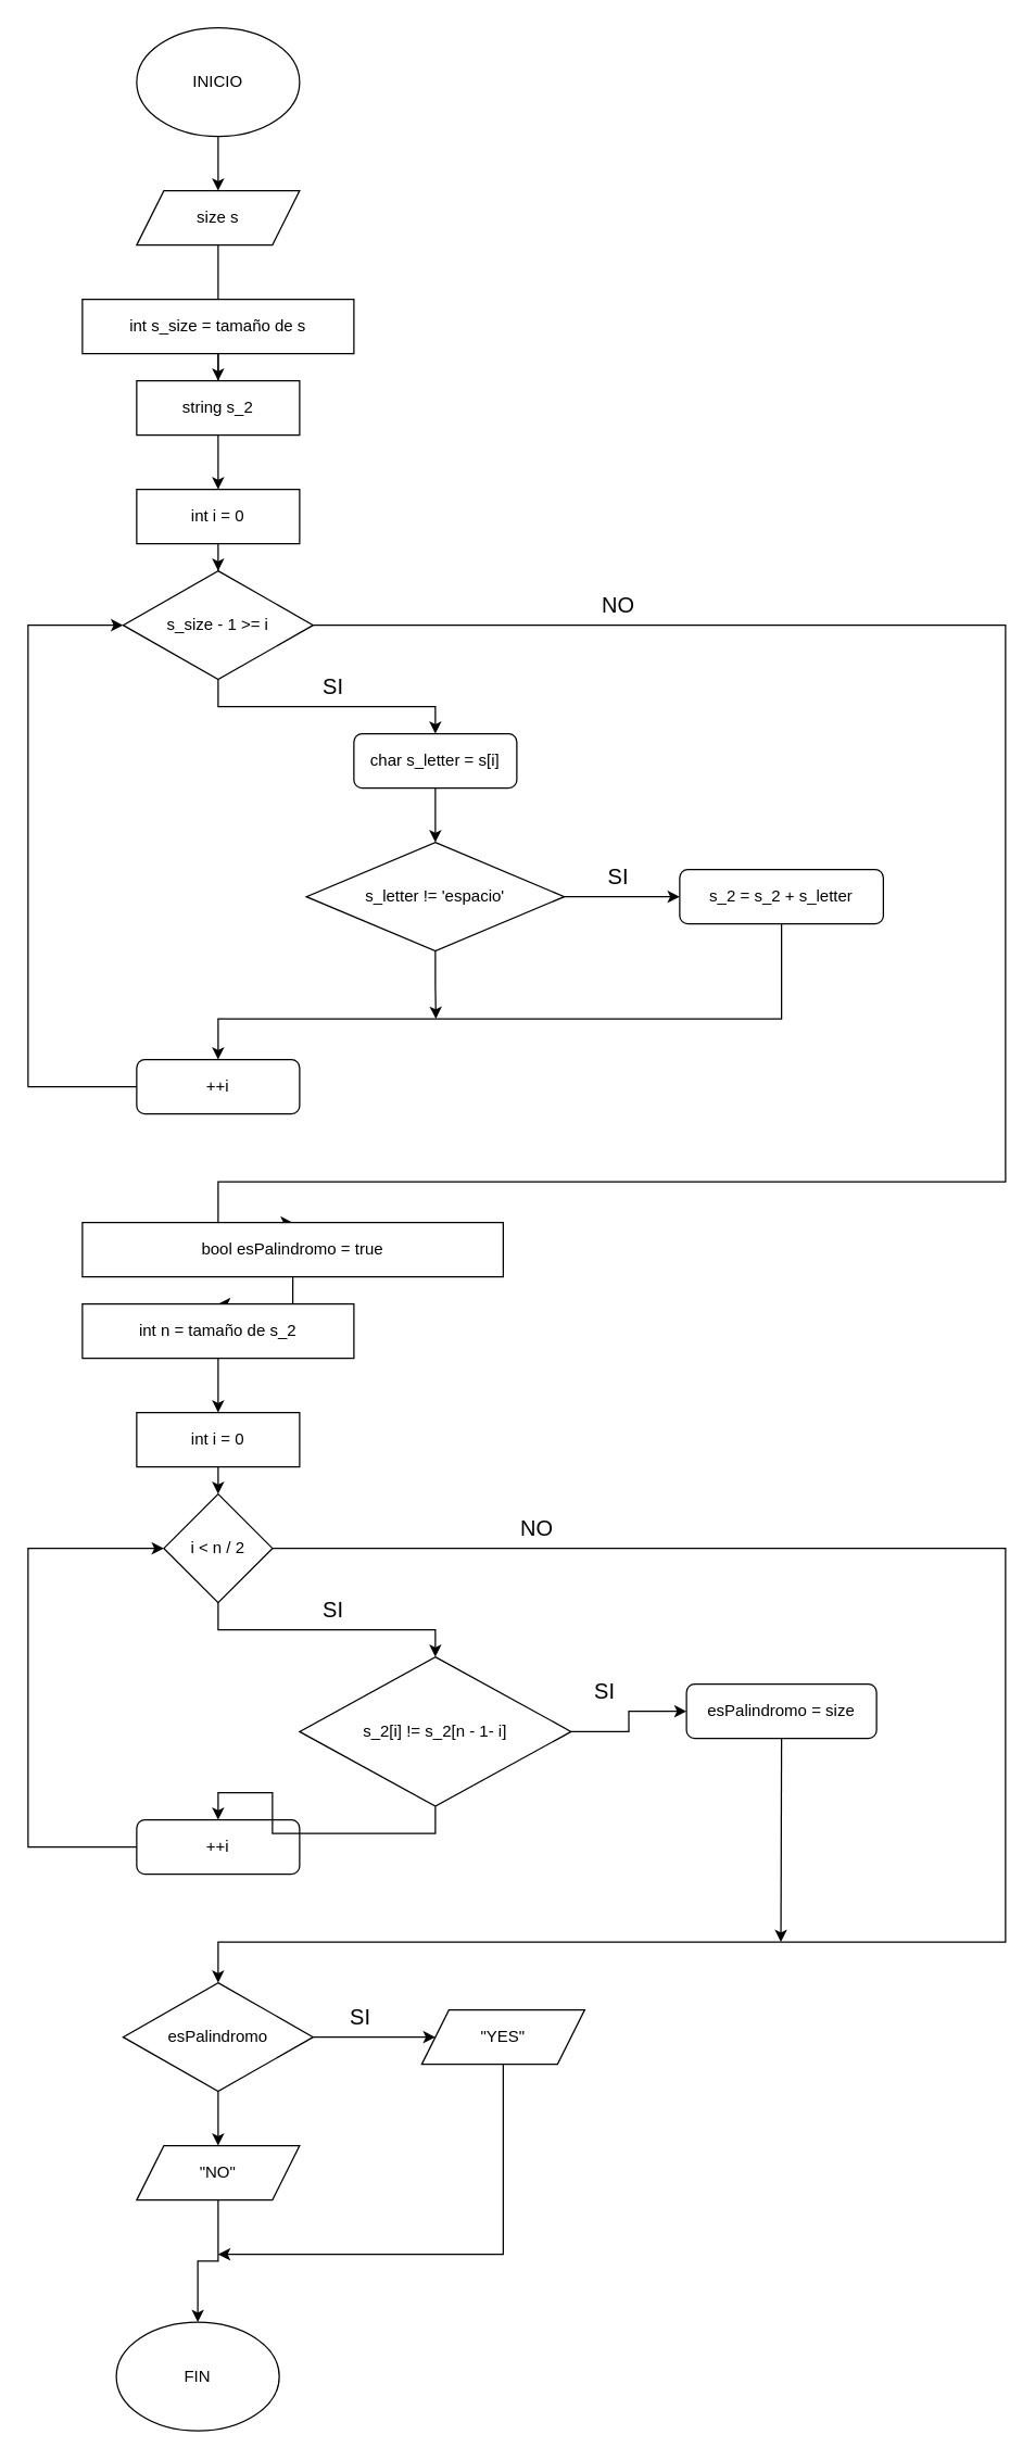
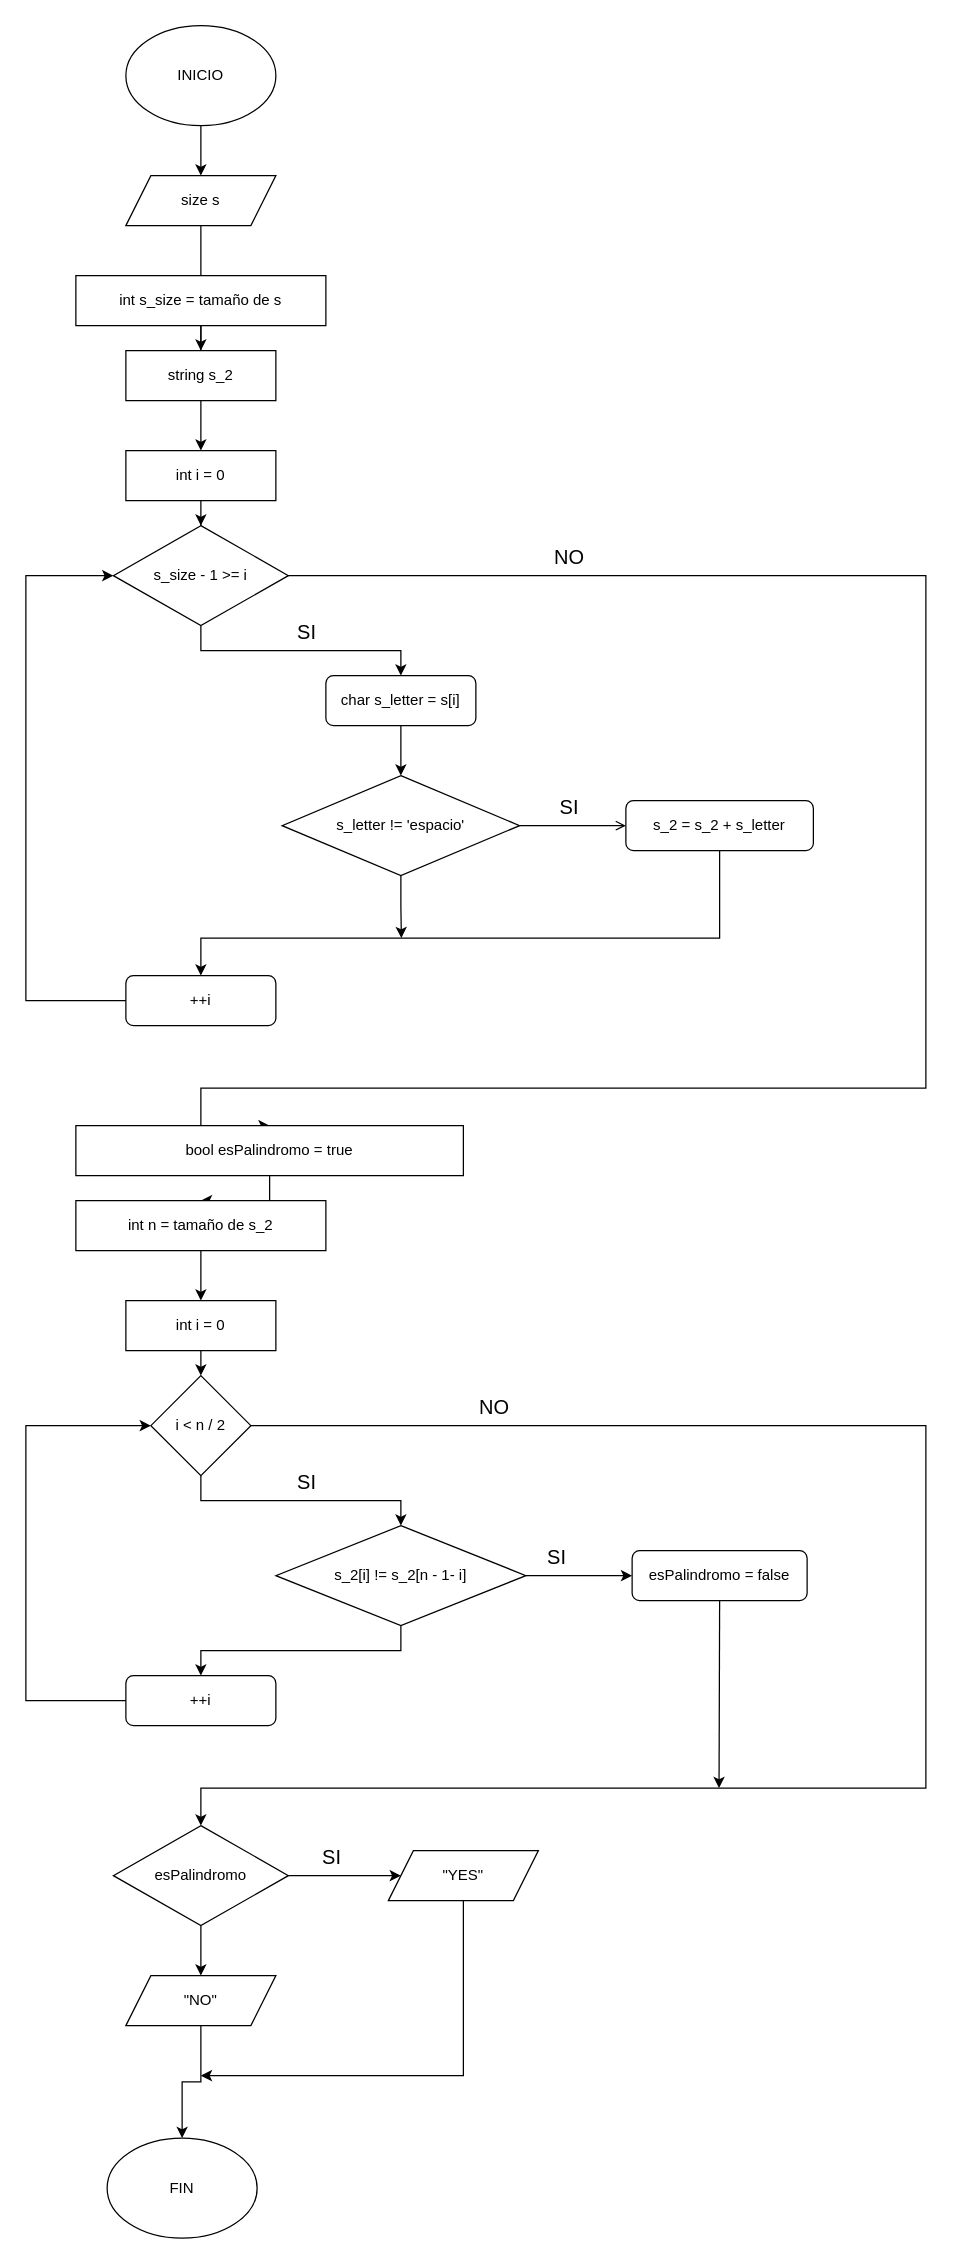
  <mxCell id="0" />
  <mxCell id="1" parent="0" />
  <mxCell id="2" value="" style="edgeStyle=orthogonalEdgeStyle;rounded=0;orthogonalLoop=1;jettySize=auto;html=1;" edge="1" parent="1" source="3" target="5"><mxGeometry relative="1" as="geometry" /></mxCell>
  <mxCell id="3" value="INICIO" style="ellipse;whiteSpace=wrap;html=1;" vertex="1" parent="1"><mxGeometry x="100" y="20" width="120" height="80" as="geometry" /></mxCell>
  <mxCell id="4" value="" style="edgeStyle=orthogonalEdgeStyle;rounded=0;orthogonalLoop=1;jettySize=auto;html=1;" edge="1" parent="1" source="5" target="8"><mxGeometry relative="1" as="geometry" /></mxCell>
  <mxCell id="5" value="size s" style="shape=parallelogram;perimeter=parallelogramPerimeter;whiteSpace=wrap;html=1;fixedSize=1;" vertex="1" parent="1"><mxGeometry x="100" y="140" width="120" height="40" as="geometry" /></mxCell>
  <mxCell id="6" value="" style="edgeStyle=orthogonalEdgeStyle;rounded=0;orthogonalLoop=1;jettySize=auto;html=1;" edge="1" parent="1" source="7" target="10"><mxGeometry relative="1" as="geometry" /></mxCell>
  <mxCell id="7" value="int s_size = tamaño de s" style="rounded=0;whiteSpace=wrap;html=1;" vertex="1" parent="1"><mxGeometry x="60" y="220" width="200" height="40" as="geometry" /></mxCell>
  <mxCell id="8" value="string s_2" style="rounded=0;whiteSpace=wrap;html=1;" vertex="1" parent="1"><mxGeometry x="100" y="280" width="120" height="40" as="geometry" /></mxCell>
  <mxCell id="9" value="" style="edgeStyle=orthogonalEdgeStyle;rounded=0;orthogonalLoop=1;jettySize=auto;html=1;" edge="1" parent="1" source="10" target="13"><mxGeometry relative="1" as="geometry" /></mxCell>
  <mxCell id="10" value="int i = 0" style="rounded=0;whiteSpace=wrap;html=1;" vertex="1" parent="1"><mxGeometry x="100" y="360" width="120" height="40" as="geometry" /></mxCell>
  <mxCell id="11" style="edgeStyle=orthogonalEdgeStyle;rounded=0;orthogonalLoop=1;jettySize=auto;html=1;exitX=0.5;exitY=1;exitDx=0;exitDy=0;entryX=0.5;entryY=0;entryDx=0;entryDy=0;" edge="1" parent="1" source="13" target="15"><mxGeometry relative="1" as="geometry" /></mxCell>
  <mxCell id="12" style="edgeStyle=orthogonalEdgeStyle;rounded=0;orthogonalLoop=1;jettySize=auto;html=1;exitX=1;exitY=0.5;exitDx=0;exitDy=0;entryX=0.5;entryY=0;entryDx=0;entryDy=0;" edge="1" parent="1" source="13" target="26"><mxGeometry relative="1" as="geometry"><Array as="points"><mxPoint x="740" y="460" /><mxPoint x="740" y="870" /><mxPoint x="160" y="870" /></Array></mxGeometry></mxCell>
  <mxCell id="13" value="s_size - 1 &amp;gt;= i" style="rhombus;whiteSpace=wrap;html=1;" vertex="1" parent="1"><mxGeometry x="90" y="420" width="140" height="80" as="geometry" /></mxCell>
  <mxCell id="14" value="" style="edgeStyle=orthogonalEdgeStyle;rounded=0;orthogonalLoop=1;jettySize=auto;html=1;" edge="1" parent="1" source="15" target="18"><mxGeometry relative="1" as="geometry" /></mxCell>
  <mxCell id="15" value="char s_letter = s[i]" style="rounded=1;whiteSpace=wrap;html=1;" vertex="1" parent="1"><mxGeometry x="260" y="540" width="120" height="40" as="geometry" /></mxCell>
- <mxCell id="16" value="" style="edgeStyle=orthogonalEdgeStyle;rounded=0;orthogonalLoop=1;jettySize=auto;html=1;" edge="1" parent="1" source="18" target="20"><mxGeometry relative="1" as="geometry" /></mxCell>
+ <mxCell id="16" value="" style="edgeStyle=orthogonalEdgeStyle;rounded=0;orthogonalLoop=1;jettySize=auto;html=1;endArrow=open;" edge="1" parent="1" source="18" target="20"><mxGeometry relative="1" as="geometry" /></mxCell>
  <mxCell id="17" style="edgeStyle=orthogonalEdgeStyle;rounded=0;orthogonalLoop=1;jettySize=auto;html=1;exitX=0.5;exitY=1;exitDx=0;exitDy=0;" edge="1" parent="1" source="18"><mxGeometry relative="1" as="geometry"><mxPoint x="320.412" y="750" as="targetPoint" /></mxGeometry></mxCell>
  <mxCell id="18" value="s_letter != 'espacio'" style="rhombus;whiteSpace=wrap;html=1;" vertex="1" parent="1"><mxGeometry x="225" y="620" width="190" height="80" as="geometry" /></mxCell>
  <mxCell id="19" style="edgeStyle=orthogonalEdgeStyle;rounded=0;orthogonalLoop=1;jettySize=auto;html=1;exitX=0.5;exitY=1;exitDx=0;exitDy=0;entryX=0.5;entryY=0;entryDx=0;entryDy=0;" edge="1" parent="1" source="20" target="24"><mxGeometry relative="1" as="geometry"><Array as="points"><mxPoint x="575" y="750" /><mxPoint x="160" y="750" /></Array></mxGeometry></mxCell>
  <mxCell id="20" value="s_2 = s_2 + s_letter" style="rounded=1;whiteSpace=wrap;html=1;" vertex="1" parent="1"><mxGeometry x="500" y="640" width="150" height="40" as="geometry" /></mxCell>
  <mxCell id="21" value="SI" style="text;html=1;align=center;verticalAlign=middle;whiteSpace=wrap;rounded=0;fontSize=16;" vertex="1" parent="1"><mxGeometry x="230" y="490" width="30" height="30" as="geometry" /></mxCell>
  <mxCell id="22" value="SI" style="text;html=1;align=center;verticalAlign=middle;whiteSpace=wrap;rounded=0;fontSize=16;" vertex="1" parent="1"><mxGeometry x="440" y="630" width="30" height="30" as="geometry" /></mxCell>
  <mxCell id="23" style="edgeStyle=orthogonalEdgeStyle;rounded=0;orthogonalLoop=1;jettySize=auto;html=1;exitX=0;exitY=0.5;exitDx=0;exitDy=0;entryX=0;entryY=0.5;entryDx=0;entryDy=0;" edge="1" parent="1" source="24" target="13"><mxGeometry relative="1" as="geometry"><Array as="points"><mxPoint x="20" y="800" /><mxPoint x="20" y="460" /></Array></mxGeometry></mxCell>
  <mxCell id="24" value="++i" style="rounded=1;whiteSpace=wrap;html=1;" vertex="1" parent="1"><mxGeometry x="100" y="780" width="120" height="40" as="geometry" /></mxCell>
  <mxCell id="25" value="" style="edgeStyle=orthogonalEdgeStyle;rounded=0;orthogonalLoop=1;jettySize=auto;html=1;" edge="1" parent="1" source="26" target="29"><mxGeometry relative="1" as="geometry" /></mxCell>
  <mxCell id="26" value="bool esPalindromo = true" style="rounded=0;whiteSpace=wrap;html=1;" vertex="1" parent="1"><mxGeometry x="60" y="900" width="310" height="40" as="geometry" /></mxCell>
  <mxCell id="27" value="NO" style="text;html=1;align=center;verticalAlign=middle;whiteSpace=wrap;rounded=0;fontSize=16;" vertex="1" parent="1"><mxGeometry x="440" y="430" width="30" height="30" as="geometry" /></mxCell>
  <mxCell id="28" value="" style="edgeStyle=orthogonalEdgeStyle;rounded=0;orthogonalLoop=1;jettySize=auto;html=1;" edge="1" parent="1" source="29" target="36"><mxGeometry relative="1" as="geometry" /></mxCell>
  <mxCell id="29" value="int n = tamaño de s_2" style="rounded=0;whiteSpace=wrap;html=1;" vertex="1" parent="1"><mxGeometry x="60" y="960" width="200" height="40" as="geometry" /></mxCell>
  <mxCell id="30" style="edgeStyle=orthogonalEdgeStyle;rounded=0;orthogonalLoop=1;jettySize=auto;html=1;exitX=0.5;exitY=1;exitDx=0;exitDy=0;" edge="1" parent="1" source="32" target="39"><mxGeometry relative="1" as="geometry" /></mxCell>
  <mxCell id="31" style="edgeStyle=orthogonalEdgeStyle;rounded=0;orthogonalLoop=1;jettySize=auto;html=1;exitX=1;exitY=0.5;exitDx=0;exitDy=0;entryX=0.5;entryY=0;entryDx=0;entryDy=0;" edge="1" parent="1" source="32" target="42"><mxGeometry relative="1" as="geometry"><Array as="points"><mxPoint x="740" y="1140" /><mxPoint x="740" y="1430" /><mxPoint x="160" y="1430" /></Array></mxGeometry></mxCell>
  <mxCell id="32" value="i &amp;lt; n / 2" style="rhombus;whiteSpace=wrap;html=1;" vertex="1" parent="1"><mxGeometry x="120" y="1100" width="80" height="80" as="geometry" /></mxCell>
  <mxCell id="33" style="edgeStyle=orthogonalEdgeStyle;rounded=0;orthogonalLoop=1;jettySize=auto;html=1;exitX=0;exitY=0.5;exitDx=0;exitDy=0;entryX=0;entryY=0.5;entryDx=0;entryDy=0;" edge="1" parent="1" source="34" target="32"><mxGeometry relative="1" as="geometry"><Array as="points"><mxPoint x="20" y="1360" /><mxPoint x="20" y="1140" /></Array></mxGeometry></mxCell>
  <mxCell id="34" value="++i" style="rounded=1;whiteSpace=wrap;html=1;" vertex="1" parent="1"><mxGeometry x="100" y="1340" width="120" height="40" as="geometry" /></mxCell>
  <mxCell id="35" style="edgeStyle=orthogonalEdgeStyle;rounded=0;orthogonalLoop=1;jettySize=auto;html=1;exitX=0.5;exitY=1;exitDx=0;exitDy=0;entryX=0.5;entryY=0;entryDx=0;entryDy=0;" edge="1" parent="1" source="36" target="32"><mxGeometry relative="1" as="geometry" /></mxCell>
  <mxCell id="36" value="int i = 0" style="rounded=0;whiteSpace=wrap;html=1;" vertex="1" parent="1"><mxGeometry x="100" y="1040" width="120" height="40" as="geometry" /></mxCell>
  <mxCell id="37" value="" style="edgeStyle=orthogonalEdgeStyle;rounded=0;orthogonalLoop=1;jettySize=auto;html=1;" edge="1" parent="1" source="39" target="44"><mxGeometry relative="1" as="geometry" /></mxCell>
  <mxCell id="38" style="edgeStyle=orthogonalEdgeStyle;rounded=0;orthogonalLoop=1;jettySize=auto;html=1;exitX=0.5;exitY=1;exitDx=0;exitDy=0;" edge="1" parent="1" source="39" target="34"><mxGeometry relative="1" as="geometry" /></mxCell>
- <mxCell id="39" value="s_2[i] != s_2[n - 1- i]" style="rhombus;whiteSpace=wrap;html=1;" vertex="1" parent="1"><mxGeometry x="220" y="1220" width="200" height="110" as="geometry" /></mxCell>
+ <mxCell id="39" value="s_2[i] != s_2[n - 1- i]" style="rhombus;whiteSpace=wrap;html=1;" vertex="1" parent="1"><mxGeometry x="220" y="1220" width="200" height="80" as="geometry" /></mxCell>
  <mxCell id="40" value="" style="edgeStyle=orthogonalEdgeStyle;rounded=0;orthogonalLoop=1;jettySize=auto;html=1;" edge="1" parent="1" source="42" target="49"><mxGeometry relative="1" as="geometry" /></mxCell>
  <mxCell id="41" value="" style="edgeStyle=orthogonalEdgeStyle;rounded=0;orthogonalLoop=1;jettySize=auto;html=1;" edge="1" parent="1" source="42" target="51"><mxGeometry relative="1" as="geometry" /></mxCell>
  <mxCell id="42" value="esPalindromo" style="rhombus;whiteSpace=wrap;html=1;" vertex="1" parent="1"><mxGeometry x="90" y="1460" width="140" height="80" as="geometry" /></mxCell>
  <mxCell id="43" style="edgeStyle=orthogonalEdgeStyle;rounded=0;orthogonalLoop=1;jettySize=auto;html=1;exitX=0.5;exitY=1;exitDx=0;exitDy=0;" edge="1" parent="1" source="44"><mxGeometry relative="1" as="geometry"><mxPoint x="574.529" y="1430" as="targetPoint" /></mxGeometry></mxCell>
- <mxCell id="44" value="esPalindromo = size" style="rounded=1;whiteSpace=wrap;html=1;" vertex="1" parent="1"><mxGeometry x="505" y="1240" width="140" height="40" as="geometry" /></mxCell>
+ <mxCell id="44" value="esPalindromo = false" style="rounded=1;whiteSpace=wrap;html=1;" vertex="1" parent="1"><mxGeometry x="505" y="1240" width="140" height="40" as="geometry" /></mxCell>
  <mxCell id="45" value="SI" style="text;html=1;align=center;verticalAlign=middle;whiteSpace=wrap;rounded=0;fontSize=16;" vertex="1" parent="1"><mxGeometry x="430" y="1230" width="30" height="30" as="geometry" /></mxCell>
  <mxCell id="46" value="SI" style="text;html=1;align=center;verticalAlign=middle;whiteSpace=wrap;rounded=0;fontSize=16;" vertex="1" parent="1"><mxGeometry x="230" y="1170" width="30" height="30" as="geometry" /></mxCell>
  <mxCell id="47" value="NO" style="text;html=1;align=center;verticalAlign=middle;whiteSpace=wrap;rounded=0;fontSize=16;" vertex="1" parent="1"><mxGeometry x="380" y="1110" width="30" height="30" as="geometry" /></mxCell>
  <mxCell id="48" style="edgeStyle=orthogonalEdgeStyle;rounded=0;orthogonalLoop=1;jettySize=auto;html=1;exitX=0.5;exitY=1;exitDx=0;exitDy=0;" edge="1" parent="1" source="49"><mxGeometry relative="1" as="geometry"><mxPoint x="160" y="1660" as="targetPoint" /><Array as="points"><mxPoint x="370" y="1660" /><mxPoint x="160" y="1660" /></Array></mxGeometry></mxCell>
  <mxCell id="49" value="&quot;YES&quot;" style="shape=parallelogram;perimeter=parallelogramPerimeter;whiteSpace=wrap;html=1;fixedSize=1;" vertex="1" parent="1"><mxGeometry x="310" y="1480" width="120" height="40" as="geometry" /></mxCell>
  <mxCell id="50" value="" style="edgeStyle=orthogonalEdgeStyle;rounded=0;orthogonalLoop=1;jettySize=auto;html=1;" edge="1" parent="1" source="51" target="52"><mxGeometry relative="1" as="geometry" /></mxCell>
  <mxCell id="51" value="&quot;NO&quot;" style="shape=parallelogram;perimeter=parallelogramPerimeter;whiteSpace=wrap;html=1;fixedSize=1;" vertex="1" parent="1"><mxGeometry x="100" y="1580" width="120" height="40" as="geometry" /></mxCell>
  <mxCell id="52" value="FIN" style="ellipse;whiteSpace=wrap;html=1;" vertex="1" parent="1"><mxGeometry x="85" y="1710" width="120" height="80" as="geometry" /></mxCell>
  <mxCell id="53" value="SI" style="text;html=1;align=center;verticalAlign=middle;whiteSpace=wrap;rounded=0;fontSize=16;" vertex="1" parent="1"><mxGeometry x="250" y="1470" width="30" height="30" as="geometry" /></mxCell>
